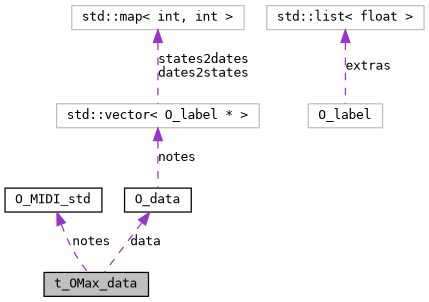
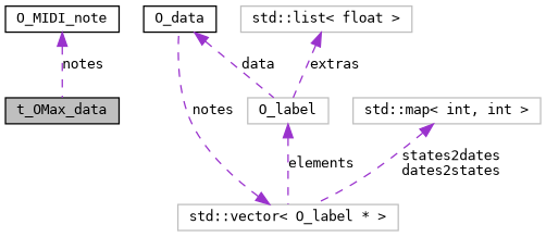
  digraph {
    fontname="DejaVu Sans Mono"
    node [color=grey75 fontname="DejaVu Sans Mono" fontsize=10 shape=record]
    edge [color=darkorchid3 dir=back fontname="DejaVu Sans Mono" fontsize=10 labelfontname=FreeSans labelfontsize=10 style=dashed]
    n1 [color=black fillcolor=grey75 fontcolor=black height=0.2 label=t_OMax_data style=filled width=0.4]
-   n2 [color=black height=0.2 label=O_MIDI_std width=0.4]
+   n2 [color=black height=0.2 label=O_MIDI_note width=0.4]
    n3 [color=black height=0.2 label=O_data width=0.4]
    n4 [height=0.2 label="std::vector\< O_label * \>" width=0.4]
    n5 [height=0.2 label=O_label width=0.4]
    n6 [height=0.2 label="std::list\< float \>" width=0.4]
    n7 [height=0.2 label="std::map\< int, int \>" width=0.4]
    n2 -> n1 [label=notes]
-   n3 -> n1 [label=data]
+   n3 -> n5 [label=data]
    n4 -> n3 [label=notes]
+   n5 -> n4 [label=elements]
    n6 -> n5 [label=extras]
    n7 -> n4 [label="states2dates\ndates2states"]
  }
